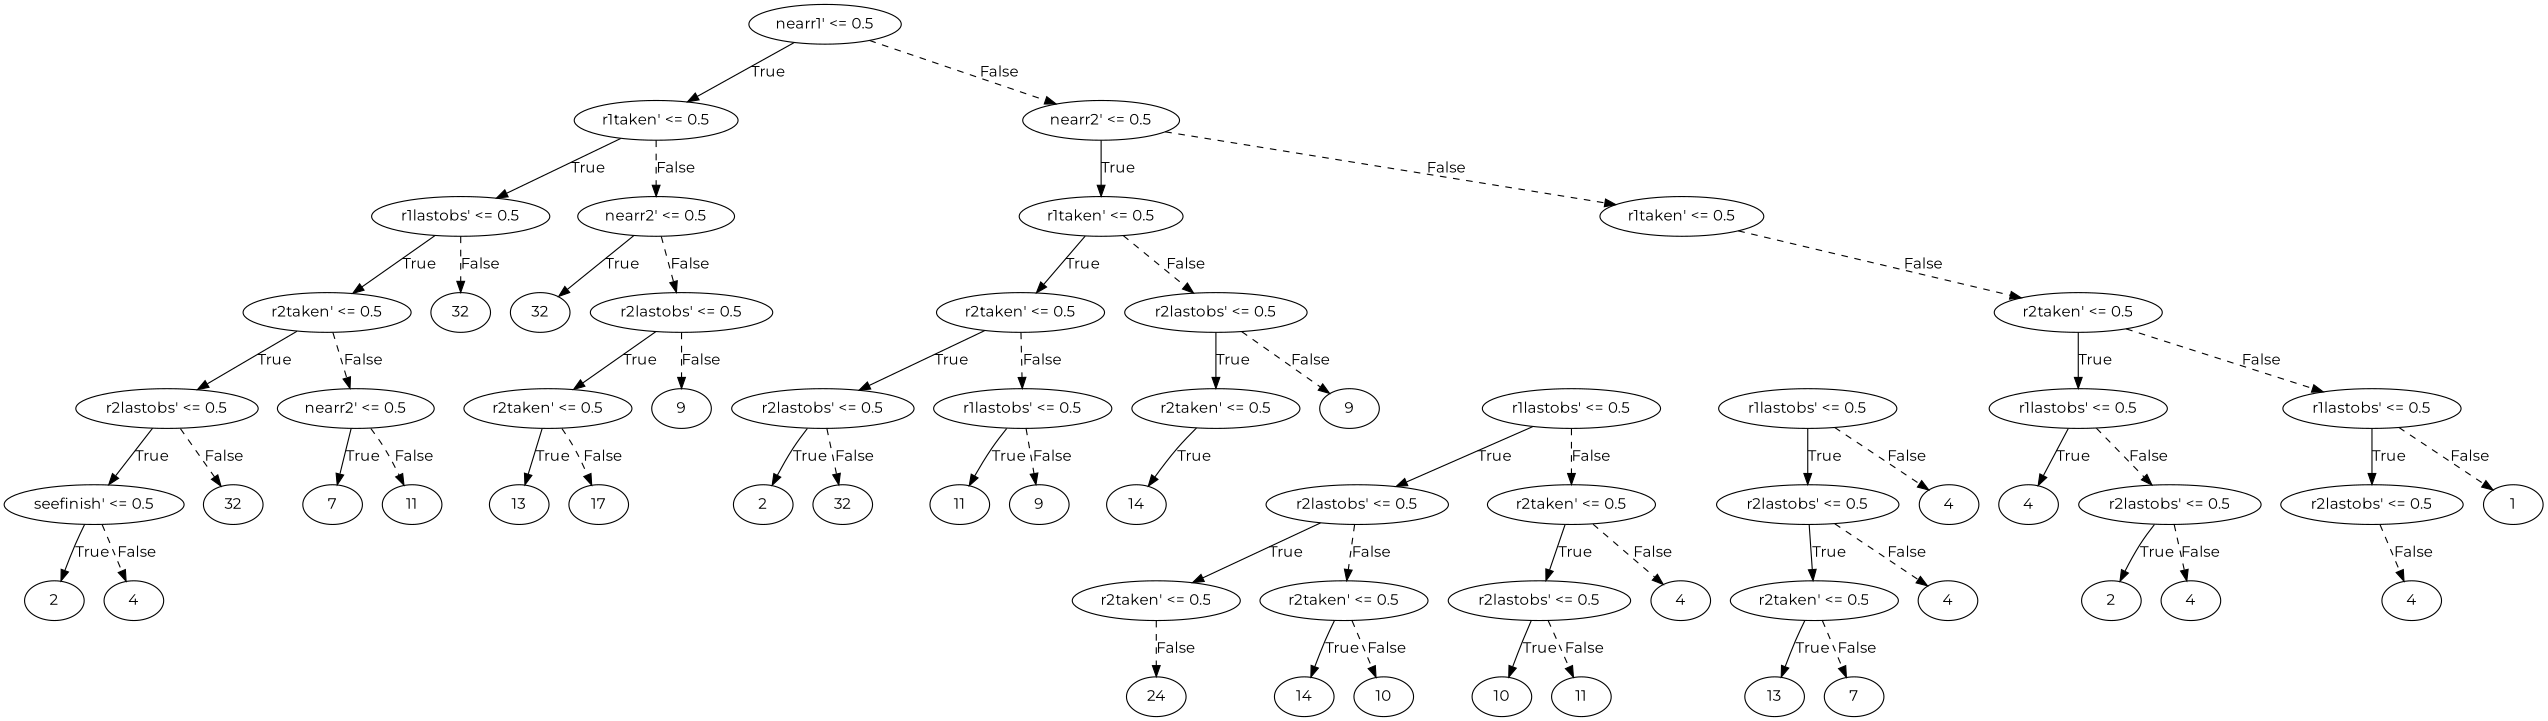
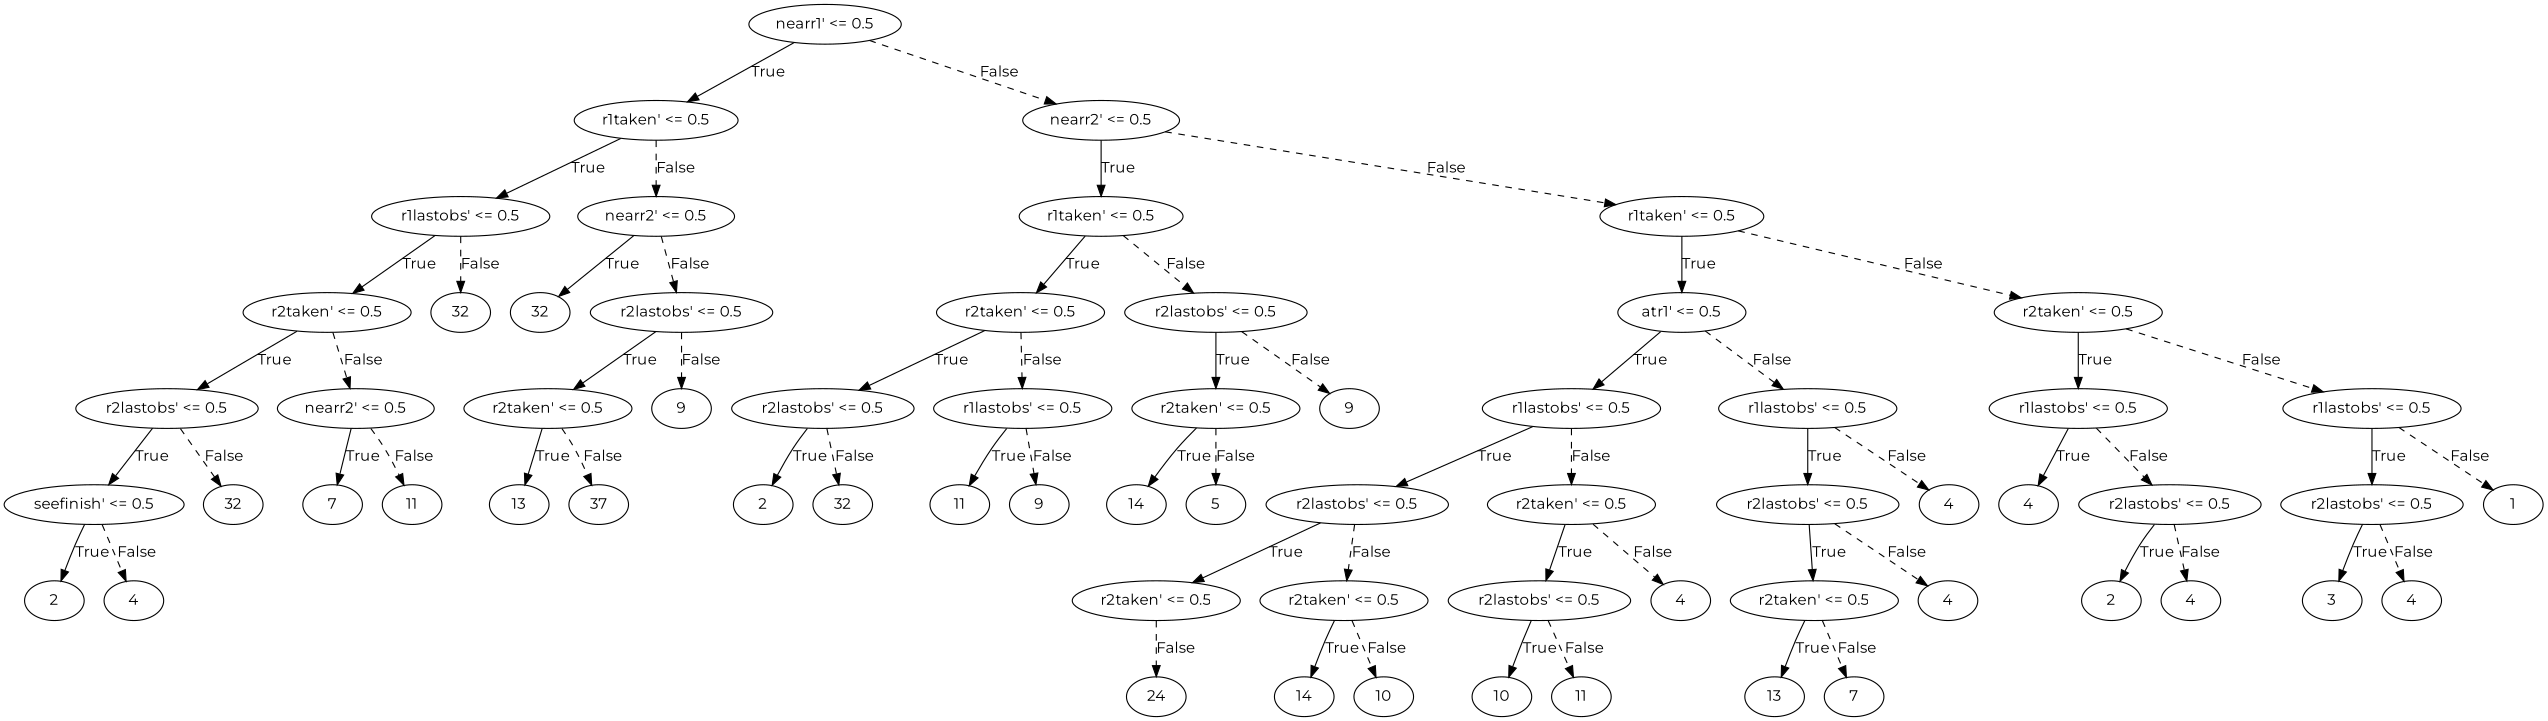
  digraph {
    fontname=Montserrat
    node [fontname=Montserrat]
    edge [fontname=Montserrat style=dashed]
    n1 [label="nearr1' <= 0.5"]
    n2 [label="r1taken' <= 0.5"]
    n3 [label="nearr2' <= 0.5"]
    n4 [label="r1lastobs' <= 0.5"]
    n5 [label="nearr2' <= 0.5"]
    n6 [label="r1taken' <= 0.5"]
    n7 [label="r1taken' <= 0.5"]
    n8 [label="r2taken' <= 0.5"]
    n9 [label=32]
    n10 [label=32]
    n11 [label="r2lastobs' <= 0.5"]
    n12 [label="r2lastobs' <= 0.5"]
    n13 [label="nearr2' <= 0.5"]
    n14 [label="seefinish' <= 0.5"]
    n15 [label=32]
    n16 [label=7]
    n17 [label=11]
    n18 [label=2]
    n19 [label=4]
    n20 [label="r2taken' <= 0.5"]
    n21 [label=9]
    n22 [label=13]
-   n23 [label=17]
+   n23 [label=37]
    n24 [label="r2taken' <= 0.5"]
    n25 [label="r2lastobs' <= 0.5"]
+   n26 [label="atr1' <= 0.5"]
    n27 [label="r2taken' <= 0.5"]
    n28 [label="r2lastobs' <= 0.5"]
    n29 [label="r1lastobs' <= 0.5"]
    n30 [label="r2taken' <= 0.5"]
    n31 [label=9]
    n32 [label=2]
    n33 [label=32]
    n34 [label=11]
    n35 [label=9]
    n36 [label=14]
+   n37 [label=5]
    n38 [label="r1lastobs' <= 0.5"]
    n39 [label="r1lastobs' <= 0.5"]
    n40 [label="r1lastobs' <= 0.5"]
    n41 [label="r1lastobs' <= 0.5"]
    n42 [label="r2lastobs' <= 0.5"]
    n43 [label="r2taken' <= 0.5"]
    n44 [label="r2lastobs' <= 0.5"]
    n45 [label=4]
    n46 [label="r2taken' <= 0.5"]
    n47 [label="r2taken' <= 0.5"]
    n48 [label="r2lastobs' <= 0.5"]
    n49 [label=4]
    n50 [label=24]
    n51 [label=14]
    n52 [label=10]
    n53 [label=10]
    n54 [label=11]
    n55 [label="r2taken' <= 0.5"]
    n56 [label=4]
    n57 [label=13]
    n58 [label=7]
    n59 [label=4]
    n60 [label="r2lastobs' <= 0.5"]
    n61 [label="r2lastobs' <= 0.5"]
    n62 [label=1]
    n63 [label=2]
    n64 [label=4]
+   n65 [label=3]
    n66 [label=4]
    n1 -> n2 [label=True style=""]
    n1 -> n3 [label=False]
    n2 -> n4 [label=True style=""]
    n2 -> n5 [label=False]
    n3 -> n6 [label=True style=""]
    n3 -> n7 [label=False]
    n4 -> n8 [label=True style=""]
    n4 -> n9 [label=False]
    n5 -> n10 [label=True style=""]
    n5 -> n11 [label=False]
    n6 -> n24 [label=True style=""]
    n6 -> n25 [label=False]
+   n7 -> n26 [label=True style=""]
    n7 -> n27 [label=False]
    n8 -> n12 [label=True style=""]
    n8 -> n13 [label=False]
    n11 -> n20 [label=True style=""]
    n11 -> n21 [label=False]
    n12 -> n14 [label=True style=""]
    n12 -> n15 [label=False]
    n13 -> n16 [label=True style=""]
    n13 -> n17 [label=False]
    n14 -> n18 [label=True style=""]
    n14 -> n19 [label=False]
    n20 -> n22 [label=True style=""]
    n20 -> n23 [label=False]
    n24 -> n28 [label=True style=""]
    n24 -> n29 [label=False]
    n25 -> n30 [label=True style=""]
    n25 -> n31 [label=False]
+   n26 -> n38 [label=True style=""]
+   n26 -> n39 [label=False]
    n27 -> n40 [label=True style=""]
    n27 -> n41 [label=False]
    n28 -> n32 [label=True style=""]
    n28 -> n33 [label=False]
    n29 -> n34 [label=True style=""]
    n29 -> n35 [label=False]
    n30 -> n36 [label=True style=""]
+   n30 -> n37 [label=False]
    n38 -> n42 [label=True style=""]
    n38 -> n43 [label=False]
    n39 -> n44 [label=True style=""]
    n39 -> n45 [label=False]
    n40 -> n59 [label=True style=""]
    n40 -> n60 [label=False]
    n41 -> n61 [label=True style=""]
    n41 -> n62 [label=False]
    n42 -> n46 [label=True style=""]
    n42 -> n47 [label=False]
    n43 -> n48 [label=True style=""]
    n43 -> n49 [label=False]
    n44 -> n55 [label=True style=""]
    n44 -> n56 [label=False]
    n46 -> n50 [label=False]
    n47 -> n51 [label=True style=""]
    n47 -> n52 [label=False]
    n48 -> n53 [label=True style=""]
    n48 -> n54 [label=False]
    n55 -> n57 [label=True style=""]
    n55 -> n58 [label=False]
    n60 -> n63 [label=True style=""]
    n60 -> n64 [label=False]
+   n61 -> n65 [label=True style=""]
    n61 -> n66 [label=False]
  }
